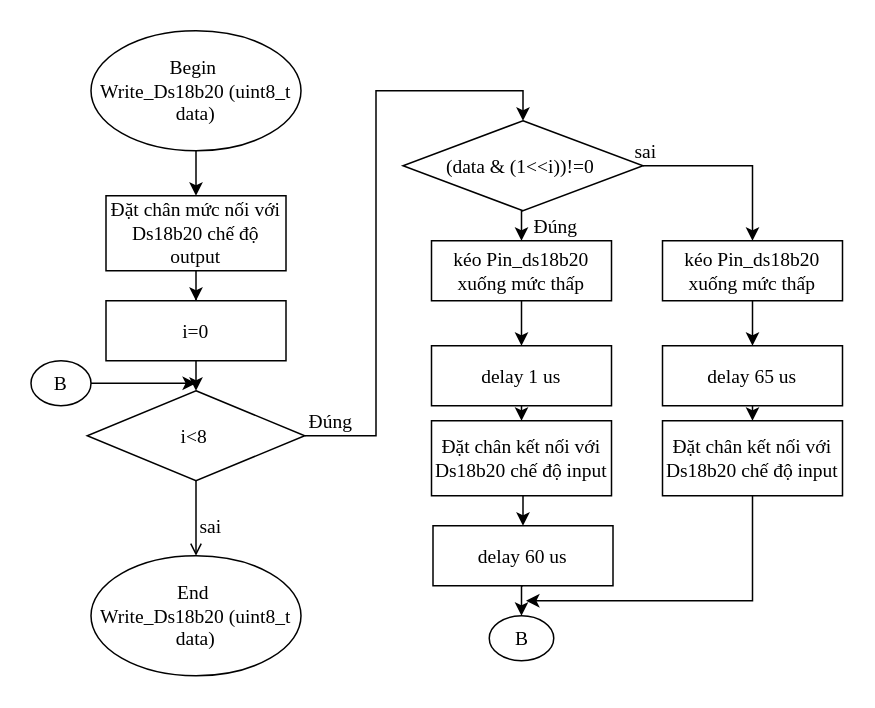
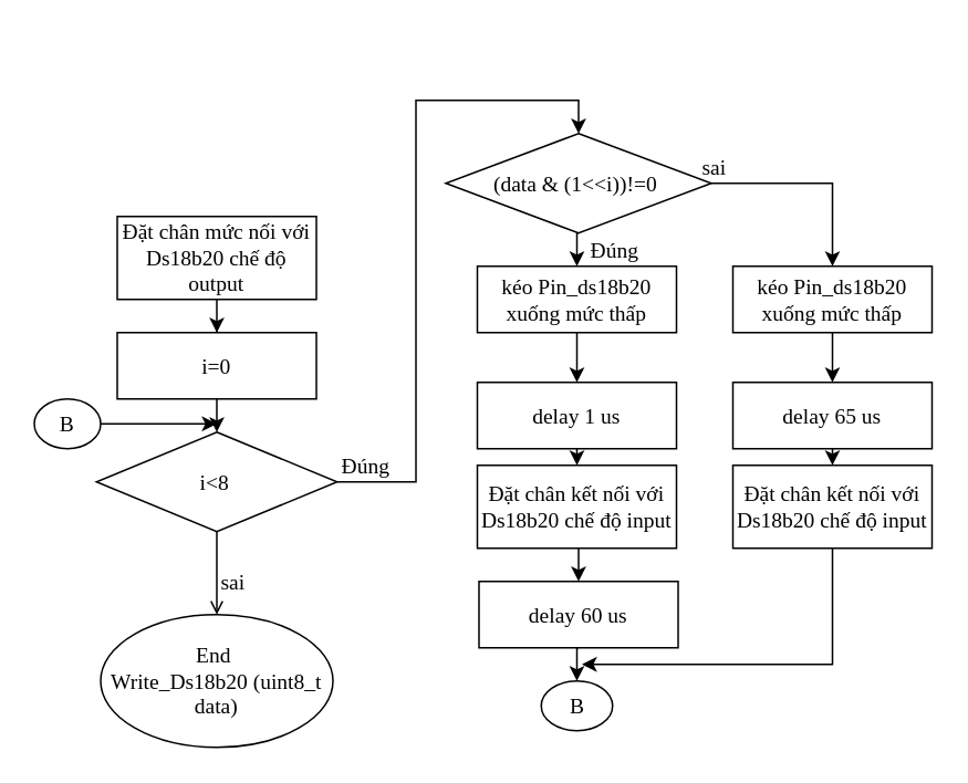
  <mxCell id="0" />
  <mxCell id="1" parent="0" />
- <mxCell id="2" style="edgeStyle=orthogonalEdgeStyle;rounded=0;orthogonalLoop=1;jettySize=auto;html=1;exitX=0.5;exitY=1;exitDx=0;exitDy=0;entryX=0.5;entryY=0;entryDx=0;entryDy=0;fontFamily=Times New Roman;fontSize=13;" parent="1" source="3" target="5" edge="1"><mxGeometry relative="1" as="geometry" /></mxCell>
- <mxCell id="3" value="Begin&amp;nbsp;&lt;br style=&quot;font-size: 13px;&quot;&gt;Write_Ds18b20 (uint8_t data)" style="ellipse;whiteSpace=wrap;html=1;fontFamily=Times New Roman;fontSize=13;" parent="1" vertex="1"><mxGeometry x="60" y="20" width="140" height="80" as="geometry" /></mxCell>
  <mxCell id="4" style="edgeStyle=orthogonalEdgeStyle;rounded=0;orthogonalLoop=1;jettySize=auto;html=1;exitX=0.5;exitY=1;exitDx=0;exitDy=0;fontFamily=Times New Roman;fontSize=13;" parent="1" source="5" target="10" edge="1"><mxGeometry relative="1" as="geometry" /></mxCell>
  <mxCell id="5" value="Đặt chân mức nối với Ds18b20 chế độ output" style="rounded=0;whiteSpace=wrap;html=1;fontFamily=Times New Roman;fontSize=13;" parent="1" vertex="1"><mxGeometry x="70" y="130" width="120" height="50" as="geometry" /></mxCell>
  <mxCell id="6" style="edgeStyle=orthogonalEdgeStyle;rounded=0;orthogonalLoop=1;jettySize=auto;html=1;exitX=0.5;exitY=1;exitDx=0;exitDy=0;entryX=0.5;entryY=0;entryDx=0;entryDy=0;fontFamily=Times New Roman;fontSize=13;endArrow=open;" parent="1" source="8" target="29" edge="1"><mxGeometry relative="1" as="geometry" /></mxCell>
  <mxCell id="7" style="edgeStyle=orthogonalEdgeStyle;rounded=0;orthogonalLoop=1;jettySize=auto;html=1;exitX=1;exitY=0.5;exitDx=0;exitDy=0;entryX=0.5;entryY=0;entryDx=0;entryDy=0;fontFamily=Times New Roman;fontSize=13;" parent="1" source="8" target="13" edge="1"><mxGeometry relative="1" as="geometry"><Array as="points"><mxPoint x="250" y="290" /><mxPoint x="250" y="60" /><mxPoint x="348" y="60" /></Array></mxGeometry></mxCell>
  <mxCell id="8" value="i&amp;lt;8&amp;nbsp;" style="rhombus;whiteSpace=wrap;html=1;fontFamily=Times New Roman;fontSize=13;" parent="1" vertex="1"><mxGeometry x="57.5" y="260" width="145" height="60" as="geometry" /></mxCell>
  <mxCell id="9" style="edgeStyle=orthogonalEdgeStyle;rounded=0;orthogonalLoop=1;jettySize=auto;html=1;exitX=0.5;exitY=1;exitDx=0;exitDy=0;fontFamily=Times New Roman;fontSize=13;" parent="1" source="10" edge="1"><mxGeometry relative="1" as="geometry"><mxPoint x="130" y="260" as="targetPoint" /></mxGeometry></mxCell>
  <mxCell id="10" value="i=0" style="rounded=0;whiteSpace=wrap;html=1;fontFamily=Times New Roman;fontSize=13;" parent="1" vertex="1"><mxGeometry x="70" y="200" width="120" height="40" as="geometry" /></mxCell>
  <mxCell id="11" style="edgeStyle=orthogonalEdgeStyle;rounded=0;orthogonalLoop=1;jettySize=auto;html=1;exitX=0.5;exitY=1;exitDx=0;exitDy=0;entryX=0.5;entryY=0;entryDx=0;entryDy=0;fontFamily=Times New Roman;fontSize=13;" parent="1" source="13" target="15" edge="1"><mxGeometry relative="1" as="geometry" /></mxCell>
  <mxCell id="12" style="edgeStyle=orthogonalEdgeStyle;rounded=0;orthogonalLoop=1;jettySize=auto;html=1;exitX=1;exitY=0.5;exitDx=0;exitDy=0;entryX=0.5;entryY=0;entryDx=0;entryDy=0;fontFamily=Times New Roman;fontSize=13;" parent="1" source="13" target="23" edge="1"><mxGeometry relative="1" as="geometry" /></mxCell>
  <mxCell id="13" value="(data &amp;amp; (1&amp;lt;&amp;lt;i))!=0&amp;nbsp;" style="rhombus;whiteSpace=wrap;html=1;fontFamily=Times New Roman;fontSize=13;" parent="1" vertex="1"><mxGeometry x="268" y="80" width="160" height="60" as="geometry" /></mxCell>
  <mxCell id="14" style="edgeStyle=orthogonalEdgeStyle;rounded=0;orthogonalLoop=1;jettySize=auto;html=1;exitX=0.5;exitY=1;exitDx=0;exitDy=0;entryX=0.5;entryY=0;entryDx=0;entryDy=0;fontFamily=Times New Roman;fontSize=13;" parent="1" source="15" target="17" edge="1"><mxGeometry relative="1" as="geometry" /></mxCell>
  <mxCell id="15" value="kéo Pin_ds18b20 xuống mức thấp" style="rounded=0;whiteSpace=wrap;html=1;fontFamily=Times New Roman;fontSize=13;" parent="1" vertex="1"><mxGeometry x="287" y="160" width="120" height="40" as="geometry" /></mxCell>
  <mxCell id="16" style="edgeStyle=orthogonalEdgeStyle;rounded=0;orthogonalLoop=1;jettySize=auto;html=1;exitX=0.5;exitY=1;exitDx=0;exitDy=0;fontFamily=Times New Roman;fontSize=13;" parent="1" source="17" edge="1"><mxGeometry relative="1" as="geometry"><mxPoint x="347.034" y="280" as="targetPoint" /></mxGeometry></mxCell>
  <mxCell id="17" value="delay 1 us" style="rounded=0;whiteSpace=wrap;html=1;fontFamily=Times New Roman;fontSize=13;" parent="1" vertex="1"><mxGeometry x="287" y="230" width="120" height="40" as="geometry" /></mxCell>
  <mxCell id="18" style="edgeStyle=orthogonalEdgeStyle;rounded=0;orthogonalLoop=1;jettySize=auto;html=1;exitX=0.5;exitY=1;exitDx=0;exitDy=0;entryX=0.5;entryY=0;entryDx=0;entryDy=0;fontFamily=Times New Roman;fontSize=13;" parent="1" target="20" edge="1"><mxGeometry relative="1" as="geometry"><mxPoint x="347" y="320" as="sourcePoint" /></mxGeometry></mxCell>
  <mxCell id="19" style="edgeStyle=orthogonalEdgeStyle;rounded=0;orthogonalLoop=1;jettySize=auto;html=1;exitX=0.5;exitY=1;exitDx=0;exitDy=0;entryX=0.5;entryY=0;entryDx=0;entryDy=0;fontFamily=Times New Roman;fontSize=13;" parent="1" source="20" target="31" edge="1"><mxGeometry relative="1" as="geometry" /></mxCell>
  <mxCell id="20" value="delay 60 us" style="rounded=0;whiteSpace=wrap;html=1;fontFamily=Times New Roman;fontSize=13;" parent="1" vertex="1"><mxGeometry x="288" y="350" width="120" height="40" as="geometry" /></mxCell>
  <mxCell id="21" value="Đúng" style="text;html=1;strokeColor=none;fillColor=none;align=center;verticalAlign=middle;whiteSpace=wrap;rounded=0;fontFamily=Times New Roman;fontSize=13;" parent="1" vertex="1"><mxGeometry x="350" y="140" width="40" height="20" as="geometry" /></mxCell>
  <mxCell id="22" style="edgeStyle=orthogonalEdgeStyle;rounded=0;orthogonalLoop=1;jettySize=auto;html=1;exitX=0.5;exitY=1;exitDx=0;exitDy=0;entryX=0.5;entryY=0;entryDx=0;entryDy=0;fontFamily=Times New Roman;fontSize=13;" parent="1" source="23" target="25" edge="1"><mxGeometry relative="1" as="geometry" /></mxCell>
  <mxCell id="23" value="kéo Pin_ds18b20 xuống mức thấp" style="rounded=0;whiteSpace=wrap;html=1;fontFamily=Times New Roman;fontSize=13;" parent="1" vertex="1"><mxGeometry x="441" y="160" width="120" height="40" as="geometry" /></mxCell>
  <mxCell id="24" style="edgeStyle=orthogonalEdgeStyle;rounded=0;orthogonalLoop=1;jettySize=auto;html=1;exitX=0.5;exitY=1;exitDx=0;exitDy=0;entryX=0.5;entryY=0;entryDx=0;entryDy=0;fontFamily=Times New Roman;fontSize=13;" parent="1" source="25" edge="1"><mxGeometry relative="1" as="geometry"><mxPoint x="501" y="280" as="targetPoint" /></mxGeometry></mxCell>
  <mxCell id="25" value="delay 65 us" style="rounded=0;whiteSpace=wrap;html=1;fontFamily=Times New Roman;fontSize=13;" parent="1" vertex="1"><mxGeometry x="441" y="230" width="120" height="40" as="geometry" /></mxCell>
  <mxCell id="26" style="edgeStyle=orthogonalEdgeStyle;rounded=0;orthogonalLoop=1;jettySize=auto;html=1;exitX=0.5;exitY=1;exitDx=0;exitDy=0;fontFamily=Times New Roman;fontSize=13;" parent="1" edge="1"><mxGeometry relative="1" as="geometry"><mxPoint x="350" y="400" as="targetPoint" /><Array as="points"><mxPoint x="501" y="400" /></Array><mxPoint x="501" y="320" as="sourcePoint" /></mxGeometry></mxCell>
  <mxCell id="27" value="sai" style="text;html=1;strokeColor=none;fillColor=none;align=center;verticalAlign=middle;whiteSpace=wrap;rounded=0;fontFamily=Times New Roman;fontSize=13;" parent="1" vertex="1"><mxGeometry x="410" y="90" width="40" height="20" as="geometry" /></mxCell>
  <mxCell id="28" value="Đúng" style="text;html=1;strokeColor=none;fillColor=none;align=center;verticalAlign=middle;whiteSpace=wrap;rounded=0;fontFamily=Times New Roman;fontSize=13;" parent="1" vertex="1"><mxGeometry x="200" y="270" width="40" height="20" as="geometry" /></mxCell>
  <mxCell id="29" value="End&amp;nbsp;&lt;br style=&quot;font-size: 13px;&quot;&gt;Write_Ds18b20 (uint8_t data)" style="ellipse;whiteSpace=wrap;html=1;fontFamily=Times New Roman;fontSize=13;" parent="1" vertex="1"><mxGeometry x="60" y="370" width="140" height="80" as="geometry" /></mxCell>
  <mxCell id="30" value="sai" style="text;html=1;strokeColor=none;fillColor=none;align=center;verticalAlign=middle;whiteSpace=wrap;rounded=0;fontFamily=Times New Roman;fontSize=13;" parent="1" vertex="1"><mxGeometry x="120" y="340" width="40" height="20" as="geometry" /></mxCell>
  <mxCell id="31" value="B" style="ellipse;whiteSpace=wrap;html=1;fontFamily=Times New Roman;fontSize=13;" parent="1" vertex="1"><mxGeometry x="325.5" y="410" width="43" height="30" as="geometry" /></mxCell>
  <mxCell id="32" style="edgeStyle=orthogonalEdgeStyle;rounded=0;orthogonalLoop=1;jettySize=auto;html=1;exitX=1;exitY=0.5;exitDx=0;exitDy=0;fontFamily=Times New Roman;fontSize=13;" parent="1" source="33" edge="1"><mxGeometry relative="1" as="geometry"><mxPoint x="130" y="255" as="targetPoint" /><Array as="points"><mxPoint x="130" y="255" /></Array></mxGeometry></mxCell>
  <mxCell id="33" value="B" style="ellipse;whiteSpace=wrap;html=1;fontFamily=Times New Roman;fontSize=13;" parent="1" vertex="1"><mxGeometry x="20" y="240" width="40" height="30" as="geometry" /></mxCell>
  <mxCell id="34" value="Đặt chân kết nối với Ds18b20 chế độ input" style="rounded=0;whiteSpace=wrap;html=1;fontFamily=Times New Roman;fontSize=13;" parent="1" vertex="1"><mxGeometry x="287" y="280" width="120" height="50" as="geometry" /></mxCell>
  <mxCell id="35" value="Đặt chân kết nối với Ds18b20 chế độ input" style="rounded=0;whiteSpace=wrap;html=1;fontFamily=Times New Roman;fontSize=13;" parent="1" vertex="1"><mxGeometry x="441" y="280" width="120" height="50" as="geometry" /></mxCell>
